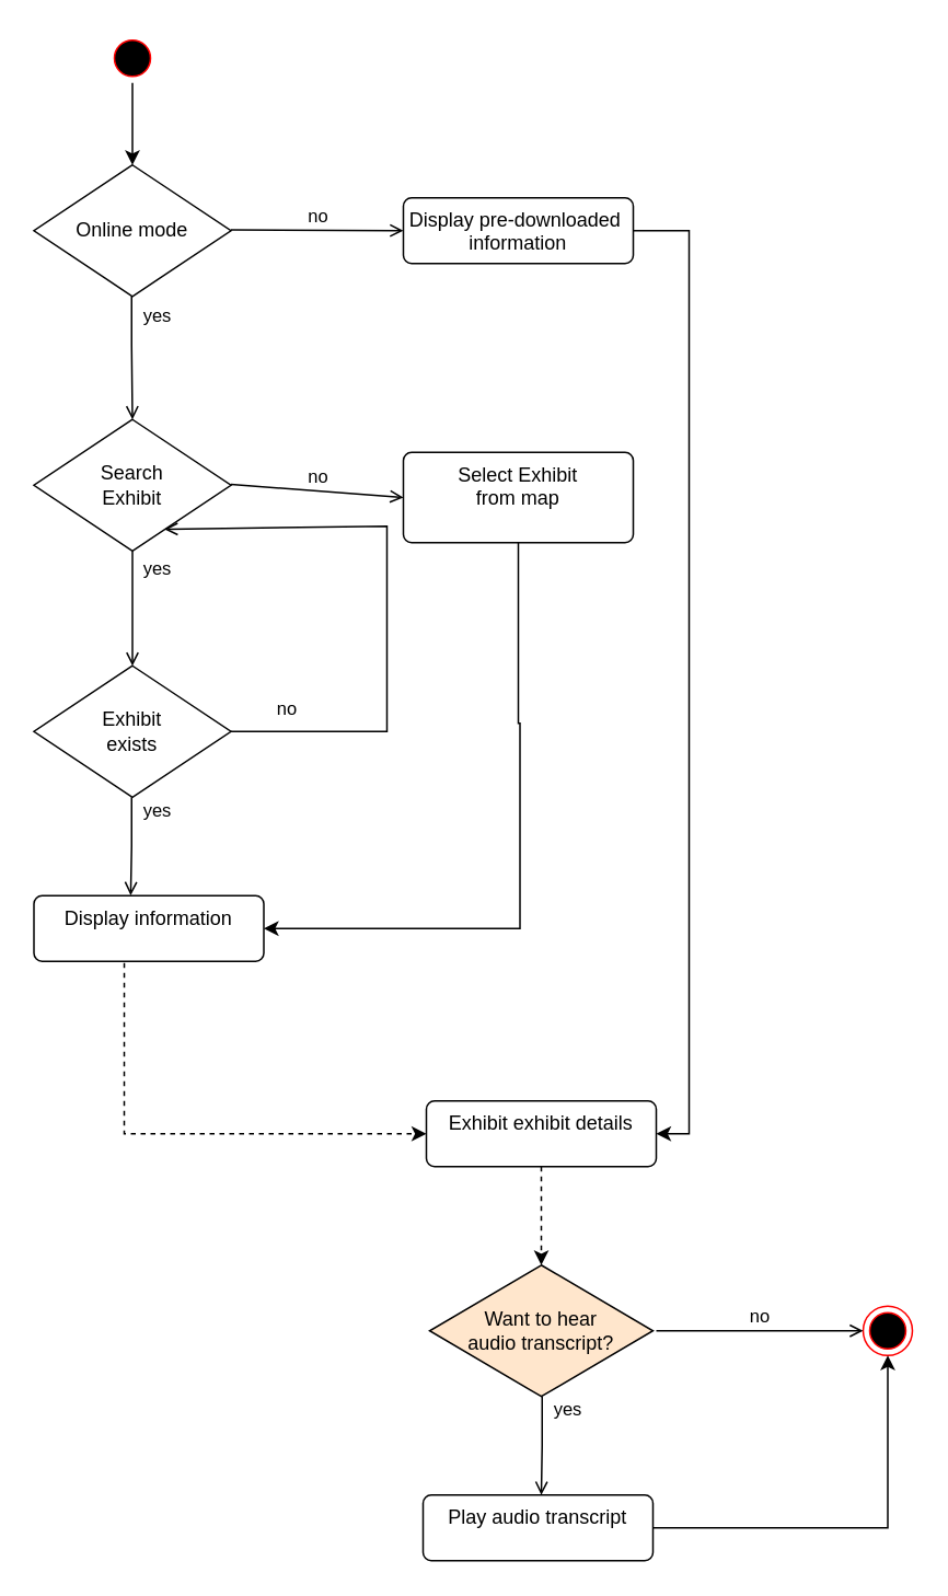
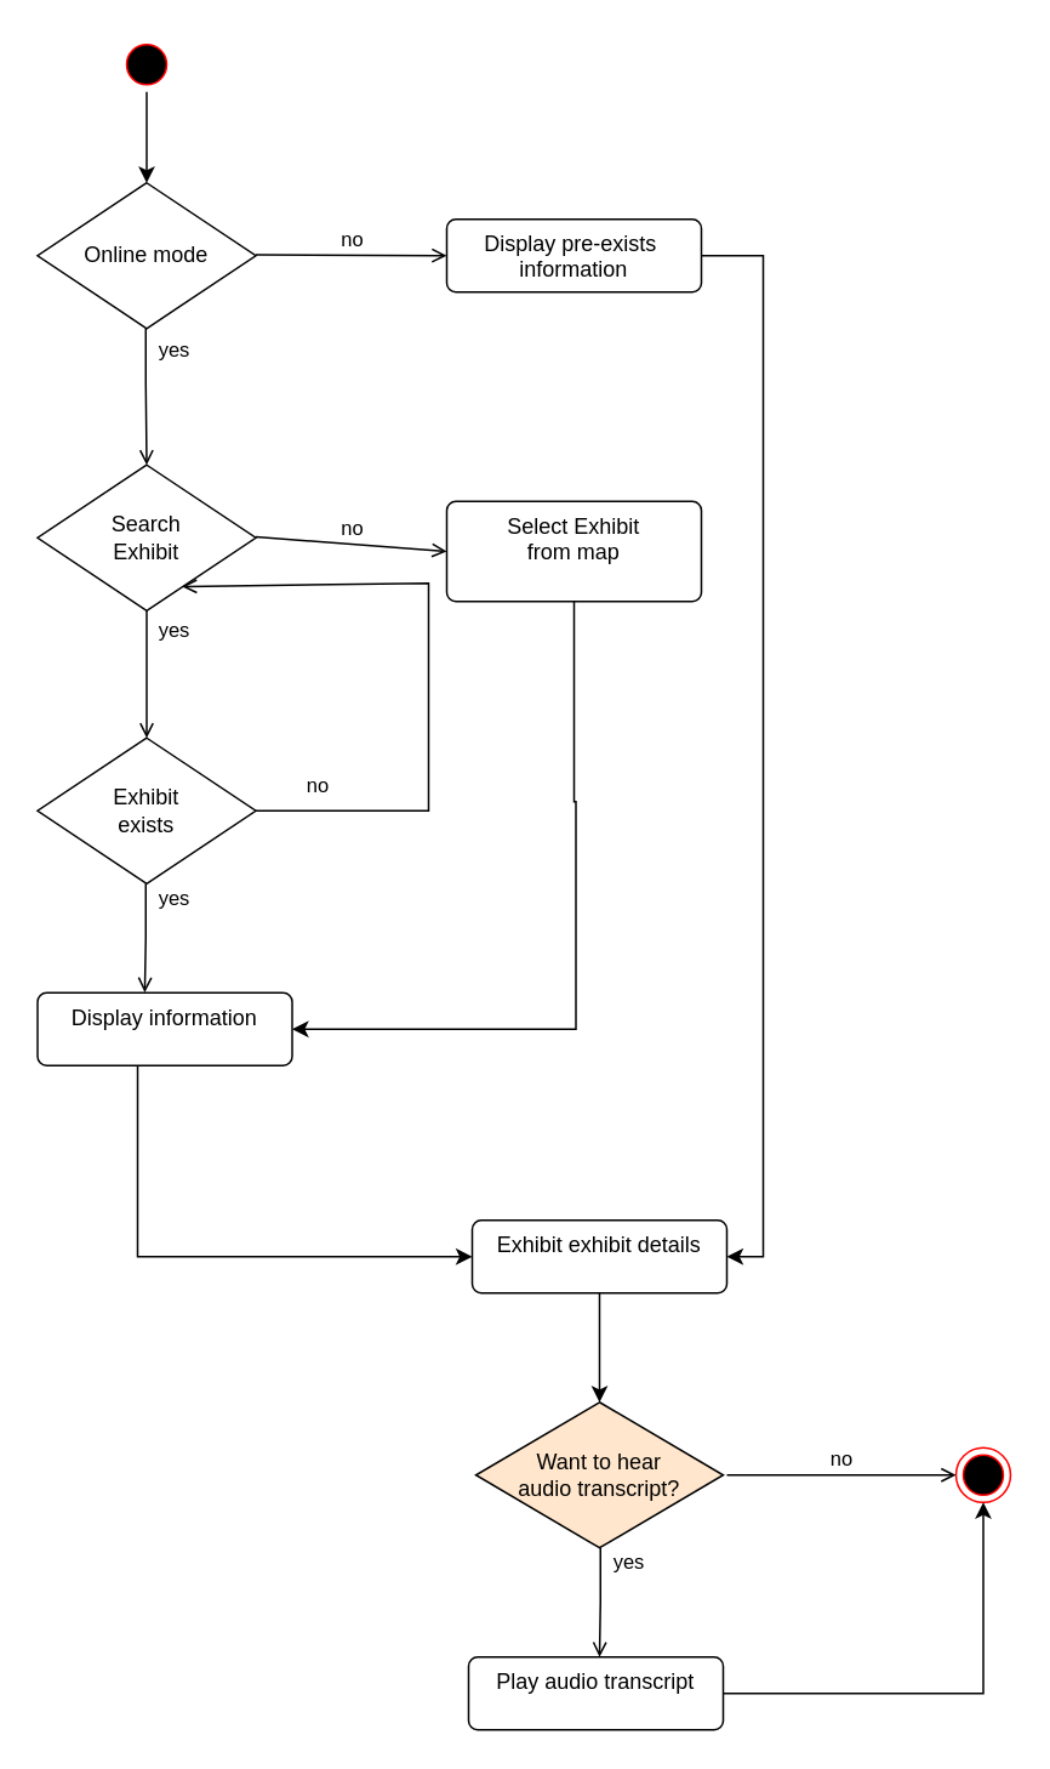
  <mxCell id="0" />
  <mxCell id="1" parent="0" />
  <mxCell id="2" style="edgeStyle=orthogonalEdgeStyle;rounded=0;orthogonalLoop=1;jettySize=auto;html=1;entryX=0.5;entryY=0;entryDx=0;entryDy=0;" edge="1" parent="1" source="3" target="15"><mxGeometry relative="1" as="geometry"><mxPoint x="395" y="120" as="targetPoint" /><Array as="points"><mxPoint x="80" y="90" /><mxPoint x="80" y="90" /></Array></mxGeometry></mxCell>
  <mxCell id="3" value="" style="ellipse;html=1;shape=startState;fillColor=#000000;strokeColor=#ff0000;" vertex="1" parent="1"><mxGeometry x="65" y="20" width="30" height="30" as="geometry" /></mxCell>
  <mxCell id="4" value="" style="ellipse;html=1;shape=endState;fillColor=#000000;strokeColor=#ff0000;" vertex="1" parent="1"><mxGeometry x="525" y="795" width="30" height="30" as="geometry" /></mxCell>
  <mxCell id="5" value="Search&lt;div&gt;Exhibit&lt;/div&gt;" style="rhombus;whiteSpace=wrap;html=1;" vertex="1" parent="1"><mxGeometry x="20" y="255" width="120" height="80" as="geometry" /></mxCell>
  <mxCell id="6" style="edgeStyle=orthogonalEdgeStyle;rounded=0;orthogonalLoop=1;jettySize=auto;html=1;entryX=1;entryY=0.5;entryDx=0;entryDy=0;" edge="1" parent="1" source="7" target="9"><mxGeometry relative="1" as="geometry"><mxPoint x="315" y="565" as="targetPoint" /><Array as="points"><mxPoint x="315" y="440" /><mxPoint x="316" y="440" /><mxPoint x="316" y="565" /></Array></mxGeometry></mxCell>
  <mxCell id="7" value="Select Exhibit&lt;div&gt;from map&lt;/div&gt;" style="html=1;align=center;verticalAlign=top;rounded=1;absoluteArcSize=1;arcSize=10;dashed=0;whiteSpace=wrap;" vertex="1" parent="1"><mxGeometry x="245" y="275" width="140" height="55" as="geometry" /></mxCell>
- <mxCell id="8" style="edgeStyle=orthogonalEdgeStyle;rounded=0;orthogonalLoop=1;jettySize=auto;html=1;entryX=0;entryY=0.5;entryDx=0;entryDy=0;exitX=0.393;exitY=0.875;exitDx=0;exitDy=0;exitPerimeter=0;dashed=1;" edge="1" parent="1" source="9" target="21"><mxGeometry relative="1" as="geometry"><mxPoint x="90" y="700" as="targetPoint" /><mxPoint x="75" y="590" as="sourcePoint" /><Array as="points"><mxPoint x="75" y="690" /></Array></mxGeometry></mxCell>
+ <mxCell id="8" style="edgeStyle=orthogonalEdgeStyle;rounded=0;orthogonalLoop=1;jettySize=auto;html=1;entryX=0;entryY=0.5;entryDx=0;entryDy=0;exitX=0.393;exitY=0.875;exitDx=0;exitDy=0;exitPerimeter=0;" edge="1" parent="1" source="9" target="21"><mxGeometry relative="1" as="geometry"><mxPoint x="90" y="700" as="targetPoint" /><mxPoint x="75" y="590" as="sourcePoint" /><Array as="points"><mxPoint x="75" y="690" /></Array></mxGeometry></mxCell>
  <mxCell id="9" value="Display information" style="html=1;align=center;verticalAlign=top;rounded=1;absoluteArcSize=1;arcSize=10;dashed=0;whiteSpace=wrap;" vertex="1" parent="1"><mxGeometry x="20" y="545" width="140" height="40" as="geometry" /></mxCell>
  <mxCell id="10" value="&lt;div&gt;Exhibit&lt;/div&gt;&lt;div&gt;exists&lt;/div&gt;" style="rhombus;whiteSpace=wrap;html=1;" vertex="1" parent="1"><mxGeometry x="20" y="405" width="120" height="80" as="geometry" /></mxCell>
  <mxCell id="11" value="no" style="html=1;verticalAlign=bottom;labelBackgroundColor=none;endArrow=open;endFill=0;rounded=0;entryX=0;entryY=0.5;entryDx=0;entryDy=0;" edge="1" parent="1" target="7"><mxGeometry width="160" relative="1" as="geometry"><mxPoint x="140" y="294.5" as="sourcePoint" /><mxPoint x="300" y="294.5" as="targetPoint" /></mxGeometry></mxCell>
  <mxCell id="12" value="yes" style="html=1;verticalAlign=bottom;labelBackgroundColor=none;endArrow=open;endFill=0;rounded=0;entryX=0.5;entryY=0;entryDx=0;entryDy=0;exitX=0.5;exitY=1;exitDx=0;exitDy=0;" edge="1" parent="1" source="5" target="10"><mxGeometry x="-0.429" y="15" width="160" relative="1" as="geometry"><mxPoint x="150" y="304.5" as="sourcePoint" /><mxPoint x="255" y="305" as="targetPoint" /><Array as="points"><mxPoint x="80" y="365" /></Array><mxPoint as="offset" /></mxGeometry></mxCell>
  <mxCell id="13" value="no" style="html=1;verticalAlign=bottom;labelBackgroundColor=none;endArrow=open;endFill=0;rounded=0;exitX=1;exitY=0.5;exitDx=0;exitDy=0;entryX=0.662;entryY=0.835;entryDx=0;entryDy=0;entryPerimeter=0;" edge="1" parent="1" source="10" target="5"><mxGeometry x="-0.808" y="5" width="160" relative="1" as="geometry"><mxPoint x="135" y="444.5" as="sourcePoint" /><mxPoint x="275" y="390" as="targetPoint" /><Array as="points"><mxPoint x="235" y="445" /><mxPoint x="235" y="320" /></Array><mxPoint as="offset" /></mxGeometry></mxCell>
  <mxCell id="14" value="yes" style="html=1;verticalAlign=bottom;labelBackgroundColor=none;endArrow=open;endFill=0;rounded=0;entryX=0.421;entryY=-0.005;entryDx=0;entryDy=0;exitX=0.5;exitY=1;exitDx=0;exitDy=0;entryPerimeter=0;" edge="1" parent="1" target="9"><mxGeometry x="-0.429" y="15" width="160" relative="1" as="geometry"><mxPoint x="79.5" y="485" as="sourcePoint" /><mxPoint x="79.5" y="555" as="targetPoint" /><Array as="points"><mxPoint x="79.5" y="515" /></Array><mxPoint as="offset" /></mxGeometry></mxCell>
  <mxCell id="15" value="Online mode" style="rhombus;whiteSpace=wrap;html=1;" vertex="1" parent="1"><mxGeometry x="20" y="100" width="120" height="80" as="geometry" /></mxCell>
  <mxCell id="16" value="no" style="html=1;verticalAlign=bottom;labelBackgroundColor=none;endArrow=open;endFill=0;rounded=0;entryX=0;entryY=0.5;entryDx=0;entryDy=0;" edge="1" parent="1"><mxGeometry width="160" relative="1" as="geometry"><mxPoint x="140" y="139.5" as="sourcePoint" /><mxPoint x="245" y="140" as="targetPoint" /></mxGeometry></mxCell>
  <mxCell id="17" value="yes" style="html=1;verticalAlign=bottom;labelBackgroundColor=none;endArrow=open;endFill=0;rounded=0;entryX=0.5;entryY=0;entryDx=0;entryDy=0;exitX=0.5;exitY=1;exitDx=0;exitDy=0;" edge="1" parent="1" target="5"><mxGeometry x="-0.429" y="15" width="160" relative="1" as="geometry"><mxPoint x="79.5" y="180" as="sourcePoint" /><mxPoint x="79.5" y="250" as="targetPoint" /><Array as="points"><mxPoint x="79.5" y="210" /></Array><mxPoint as="offset" /></mxGeometry></mxCell>
  <mxCell id="18" style="edgeStyle=orthogonalEdgeStyle;rounded=0;orthogonalLoop=1;jettySize=auto;html=1;entryX=1;entryY=0.5;entryDx=0;entryDy=0;" edge="1" parent="1" source="19" target="21"><mxGeometry relative="1" as="geometry"><mxPoint x="435" y="700" as="targetPoint" /><Array as="points"><mxPoint x="419" y="140" /><mxPoint x="419" y="690" /></Array></mxGeometry></mxCell>
- <mxCell id="19" value="Display pre-downloaded&amp;nbsp;&lt;div&gt;information&lt;/div&gt;" style="html=1;align=center;verticalAlign=top;rounded=1;absoluteArcSize=1;arcSize=10;dashed=0;whiteSpace=wrap;" vertex="1" parent="1"><mxGeometry x="245" y="120" width="140" height="40" as="geometry" /></mxCell>
- <mxCell id="20" style="edgeStyle=orthogonalEdgeStyle;rounded=0;orthogonalLoop=1;jettySize=auto;html=1;entryX=0.5;entryY=0;entryDx=0;entryDy=0;dashed=1;" edge="1" parent="1" source="21" target="22"><mxGeometry relative="1" as="geometry" /></mxCell>
+ <mxCell id="19" value="Display pre-exists&amp;nbsp;&lt;div&gt;information&lt;/div&gt;" style="html=1;align=center;verticalAlign=top;rounded=1;absoluteArcSize=1;arcSize=10;dashed=0;whiteSpace=wrap;" vertex="1" parent="1"><mxGeometry x="245" y="120" width="140" height="40" as="geometry" /></mxCell>
+ <mxCell id="20" style="edgeStyle=orthogonalEdgeStyle;rounded=0;orthogonalLoop=1;jettySize=auto;html=1;entryX=0.5;entryY=0;entryDx=0;entryDy=0;" edge="1" parent="1" source="21" target="22"><mxGeometry relative="1" as="geometry" /></mxCell>
  <mxCell id="21" value="Exhibit exhibit details" style="html=1;align=center;verticalAlign=top;rounded=1;absoluteArcSize=1;arcSize=10;dashed=0;whiteSpace=wrap;" vertex="1" parent="1"><mxGeometry x="259" y="670" width="140" height="40" as="geometry" /></mxCell>
  <mxCell id="22" value="&lt;div&gt;Want to hear&lt;/div&gt;&lt;div&gt;audio transcript?&lt;/div&gt;" style="rhombus;whiteSpace=wrap;html=1;fillColor=#ffe6cc;" vertex="1" parent="1"><mxGeometry x="261" y="770" width="136" height="80" as="geometry" /></mxCell>
  <mxCell id="23" value="no" style="html=1;verticalAlign=bottom;labelBackgroundColor=none;endArrow=open;endFill=0;rounded=0;entryX=0;entryY=0.5;entryDx=0;entryDy=0;" edge="1" parent="1" target="4"><mxGeometry width="160" relative="1" as="geometry"><mxPoint x="399" y="810" as="sourcePoint" /><mxPoint x="504" y="824.5" as="targetPoint" /></mxGeometry></mxCell>
  <mxCell id="24" value="yes" style="html=1;verticalAlign=bottom;labelBackgroundColor=none;endArrow=open;endFill=0;rounded=0;entryX=0.421;entryY=-0.005;entryDx=0;entryDy=0;exitX=0.5;exitY=1;exitDx=0;exitDy=0;entryPerimeter=0;" edge="1" parent="1"><mxGeometry x="-0.429" y="15" width="160" relative="1" as="geometry"><mxPoint x="329.5" y="850" as="sourcePoint" /><mxPoint x="329" y="910" as="targetPoint" /><Array as="points"><mxPoint x="329.5" y="880" /></Array><mxPoint as="offset" /></mxGeometry></mxCell>
  <mxCell id="25" style="edgeStyle=orthogonalEdgeStyle;rounded=0;orthogonalLoop=1;jettySize=auto;html=1;entryX=0.5;entryY=1;entryDx=0;entryDy=0;" edge="1" parent="1" source="26" target="4"><mxGeometry relative="1" as="geometry"><mxPoint x="327" y="1070" as="targetPoint" /></mxGeometry></mxCell>
  <mxCell id="26" value="Play audio transcript" style="html=1;align=center;verticalAlign=top;rounded=1;absoluteArcSize=1;arcSize=10;dashed=0;whiteSpace=wrap;" vertex="1" parent="1"><mxGeometry x="257" y="910" width="140" height="40" as="geometry" /></mxCell>
